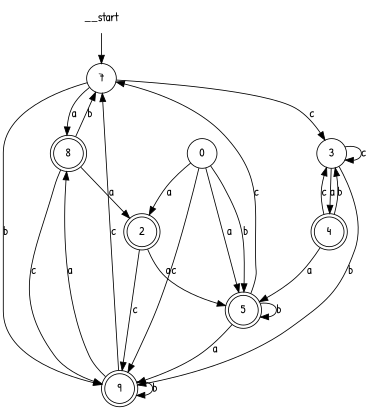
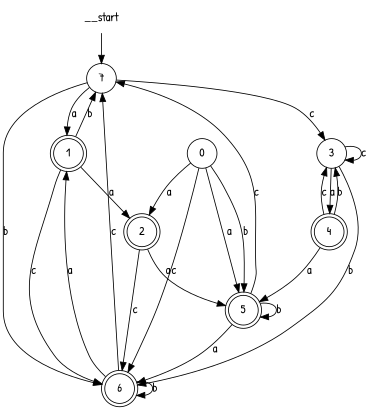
  digraph {
    fontname="Patrick Hand"
    node [fontname="Patrick Hand" shape=doublecircle]
    edge [fontname="Patrick Hand"]
    __start [shape=none]
    n2 [label=7 shape=circle]
-   n3 [label=8]
+   n3 [label=1]
    n4 [label=3 shape=circle]
-   n5 [label=9]
+   n5 [label=6]
    n6 [label=2]
    n7 [label=4]
    n8 [label=0 shape=circle]
    n9 [label=5]
    __start -> n2
    n2 -> n3 [label=a]
    n2 -> n4 [label=c]
    n2 -> n5 [label=b]
    n3 -> n2 [label=b]
    n3 -> n5 [label=c]
    n3 -> n6 [label=a]
    n4 -> n4 [label=c]
    n4 -> n5 [label=b]
    n4 -> n7 [label=a]
    n5 -> n2 [label=c]
    n5 -> n3 [label=a]
    n5 -> n5 [label=b]
    n6 -> n5 [label=c]
    n6 -> n9 [label=a]
    n7 -> n4 [label=b]
    n7 -> n4 [label=c]
    n7 -> n9 [label=a]
    n8 -> n5 [label=c]
    n8 -> n6 [label=a]
    n8 -> n9 [label=a]
    n8 -> n9 [label=b]
    n9 -> n2 [label=c]
    n9 -> n5 [label=a]
    n9 -> n9 [label=b]
  }
